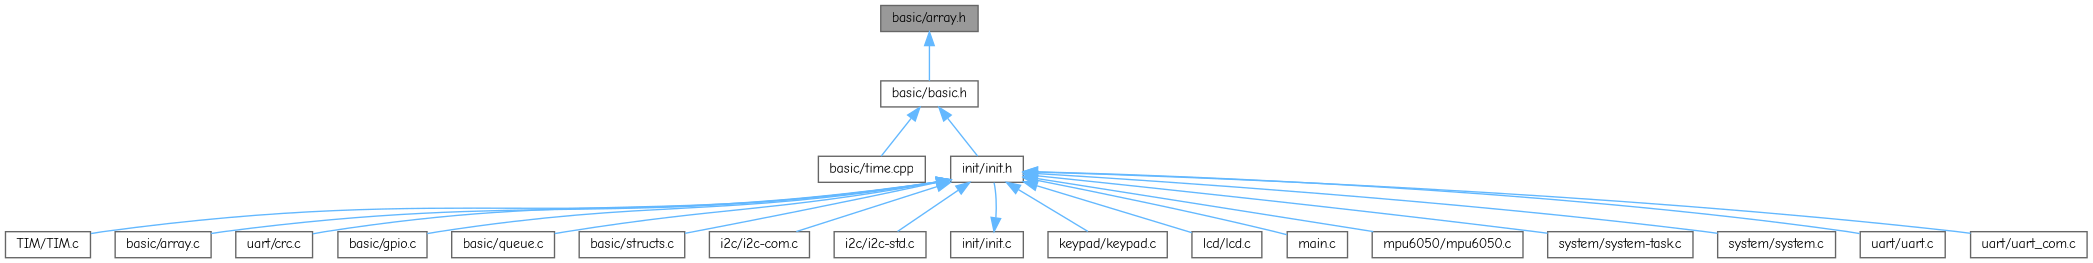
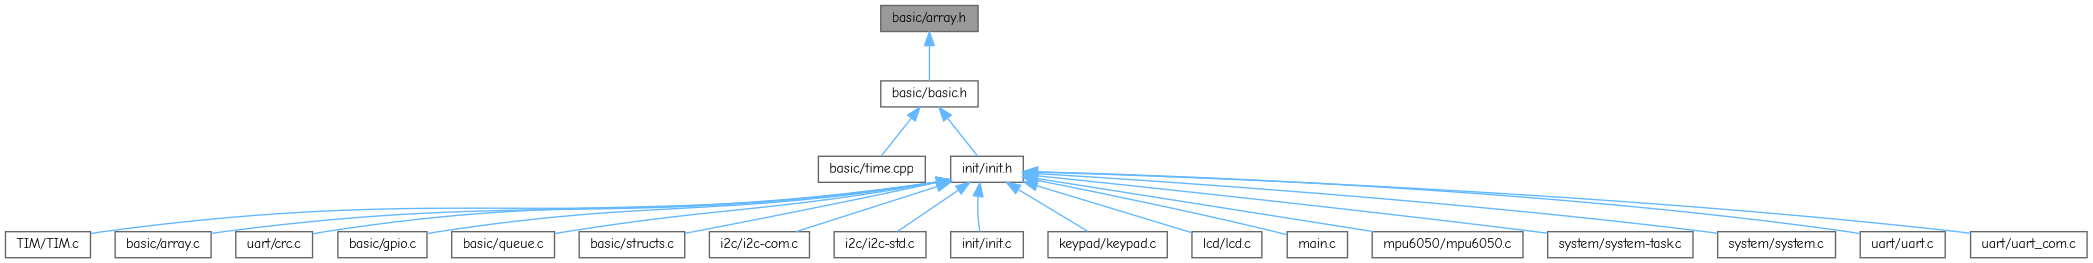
  digraph {
    fontname="Comic Neue"
    node [color=grey40 fillcolor=white fontname="Comic Neue" fontsize=10 shape=box style=filled]
    edge [color=steelblue1 dir=back fontname="Comic Neue" fontsize=10 labelfontname=Helvetica labelfontsize=10 style=solid]
    n1 [color=gray40 fillcolor=grey60 fontcolor=black height=0.2 label="basic/array.h" width=0.4]
    n2 [height=0.2 label="basic/basic.h" width=0.4]
    n3 [height=0.2 label="basic/time.cpp" width=0.4]
    n4 [height=0.2 label="init/init.h" width=0.4]
    n5 [height=0.2 label="TIM/TIM.c" width=0.4]
    n6 [height=0.2 label="basic/array.c" width=0.4]
    n7 [height=0.2 label="uart/crc.c" width=0.4]
    n8 [height=0.2 label="basic/gpio.c" width=0.4]
    n9 [height=0.2 label="basic/queue.c" width=0.4]
    n10 [height=0.2 label="basic/structs.c" width=0.4]
    n11 [height=0.2 label="i2c/i2c-com.c" width=0.4]
    n12 [height=0.2 label="i2c/i2c-std.c" width=0.4]
    n13 [height=0.2 label="init/init.c" width=0.4]
    n14 [height=0.2 label="keypad/keypad.c" width=0.4]
    n15 [height=0.2 label="lcd/lcd.c" width=0.4]
    n16 [height=0.2 label="main.c" width=0.4]
    n17 [height=0.2 label="mpu6050/mpu6050.c" width=0.4]
    n18 [height=0.2 label="system/system-task.c" width=0.4]
    n19 [height=0.2 label="system/system.c" width=0.4]
    n20 [height=0.2 label="uart/uart.c" width=0.4]
    n21 [height=0.2 label="uart/uart_com.c" width=0.4]
    n1 -> n2
    n2 -> n3
    n2 -> n4
    n4 -> n5
    n4 -> n6
    n4 -> n7
    n4 -> n8
    n4 -> n9
    n4 -> n10
    n4 -> n11
    n4 -> n12
-   n13 -> n4
+   n4 -> n13
    n4 -> n14
    n4 -> n15
    n4 -> n16
    n4 -> n17
    n4 -> n18
    n4 -> n19
    n4 -> n20
    n4 -> n21
  }
